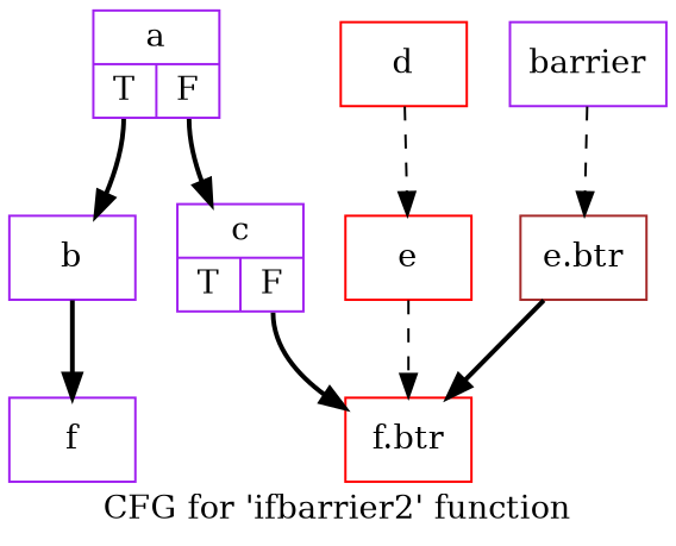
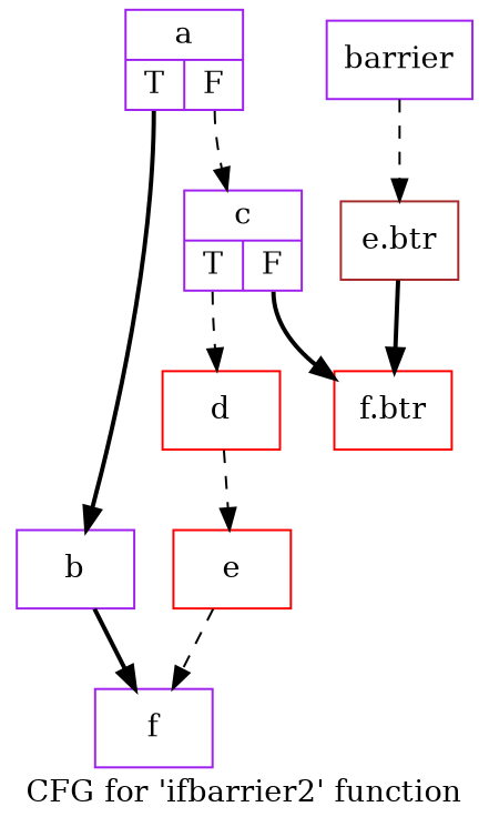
  digraph {
    label="CFG for 'ifbarrier2' function"
    node [color=purple shape=record]
    edge [style=dashed]
    n1 [label="{a|{<s0>T|<s1>F}}"]
    n2 [label="{b}"]
    n3 [label="{c|{<s0>T|<s1>F}}"]
    n4 [label="{f}"]
    n5 [color=red label="{d}"]
    n6 [color=red label="{f.btr}"]
    n7 [color=red label="{e}"]
    n8 [label="{barrier}"]
    n9 [color=brown label="{e.btr}"]
    n1 -> n2 [style=bold tailport=s0]
-   n1 -> n3 [style=bold tailport=s1]
+   n1 -> n3 [tailport=s1]
    n2 -> n4 [style=bold]
+   n3 -> n5 [tailport=s0]
    n3 -> n6 [style=bold tailport=s1]
    n5 -> n7
-   n7 -> n6
+   n7 -> n4
    n8 -> n9
    n9 -> n6 [style=bold]
  }
